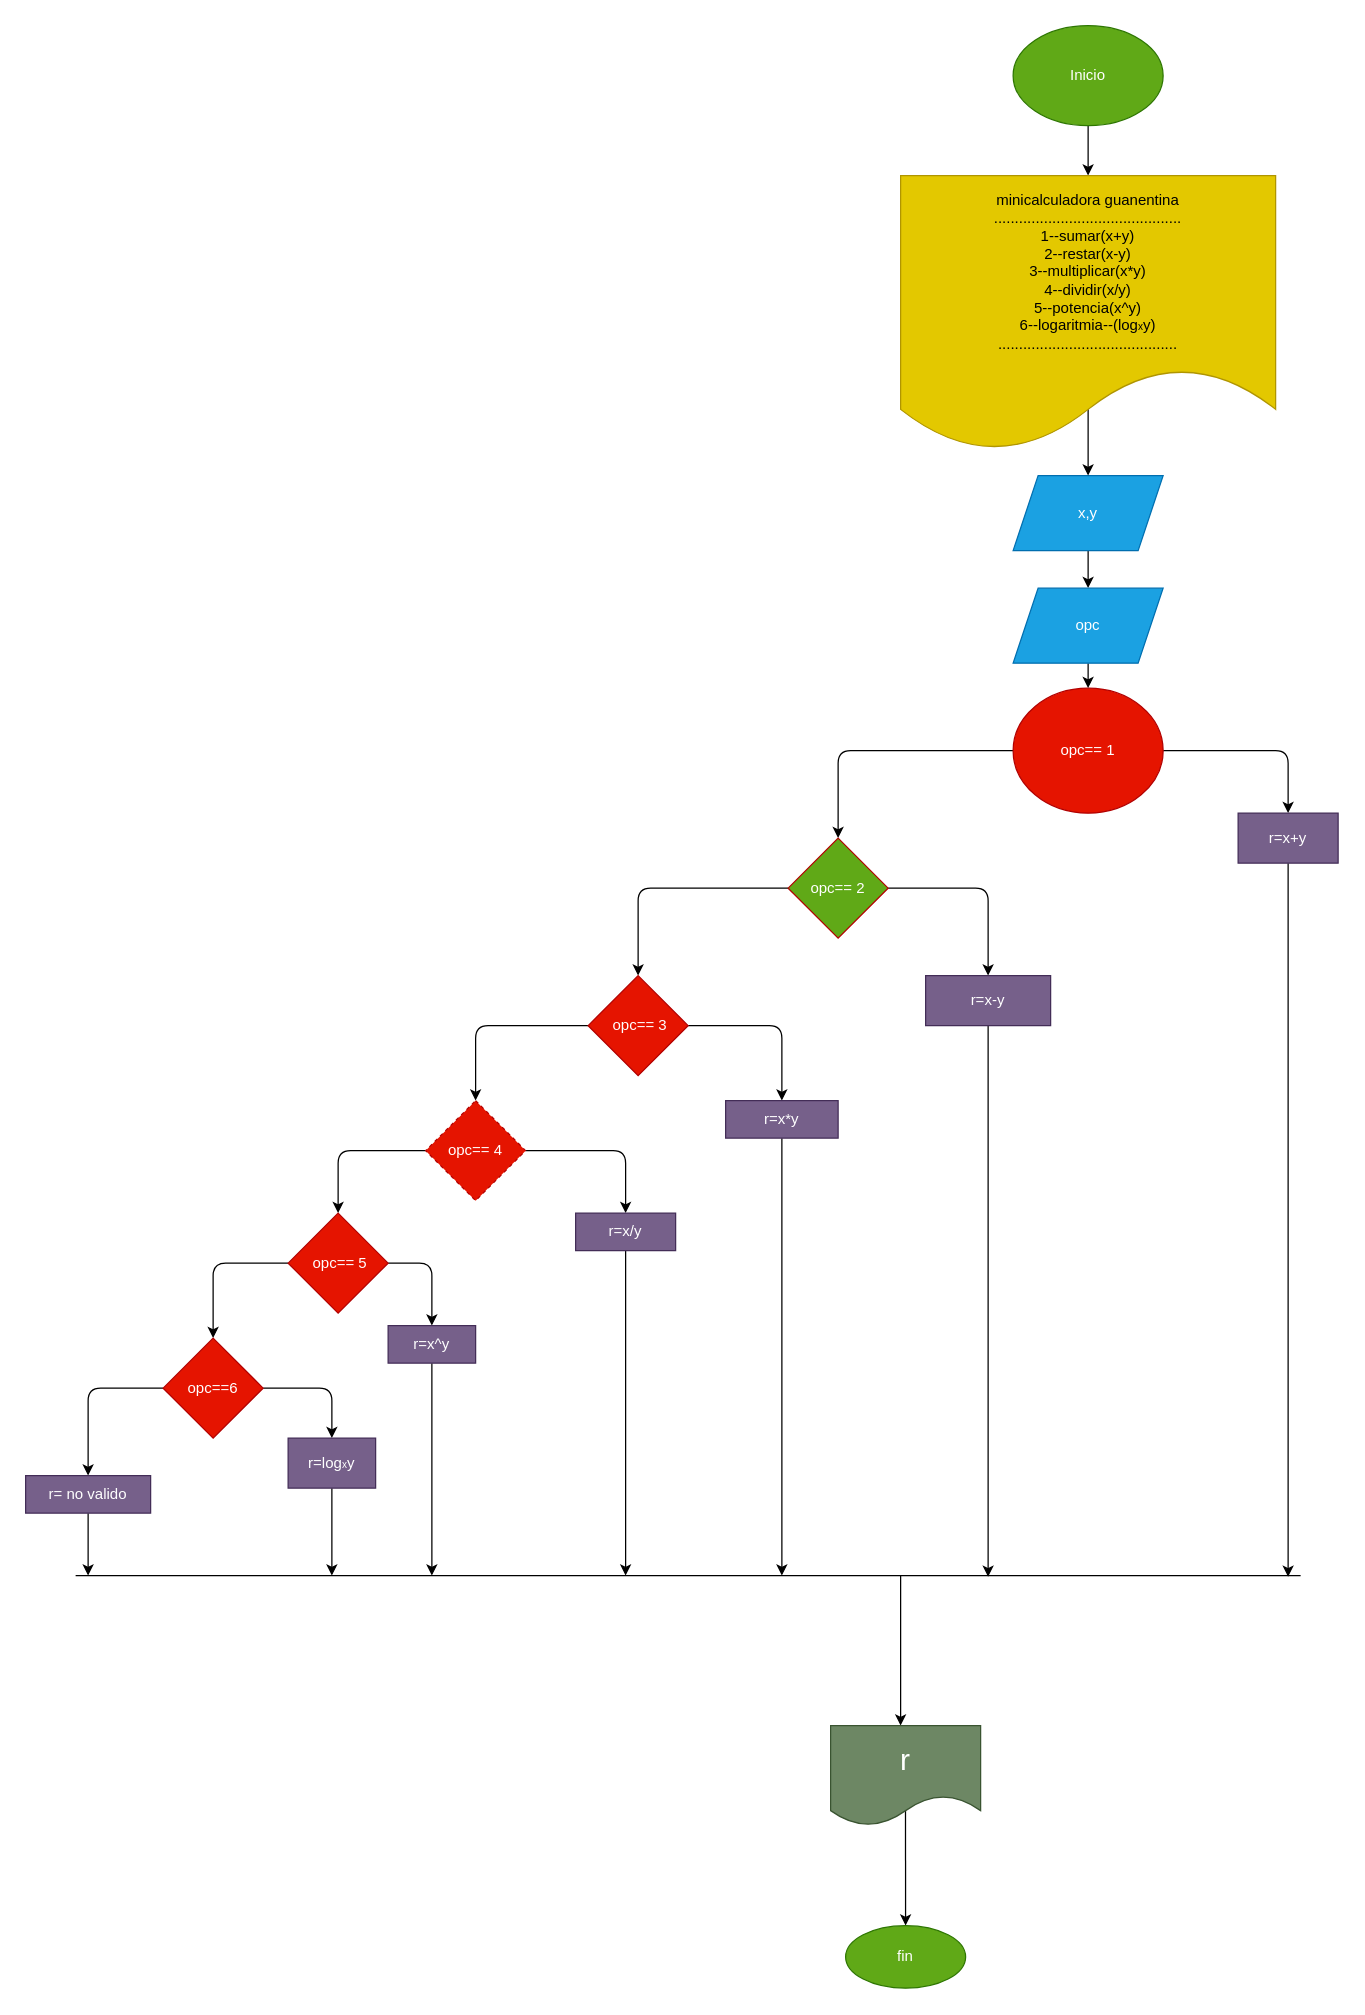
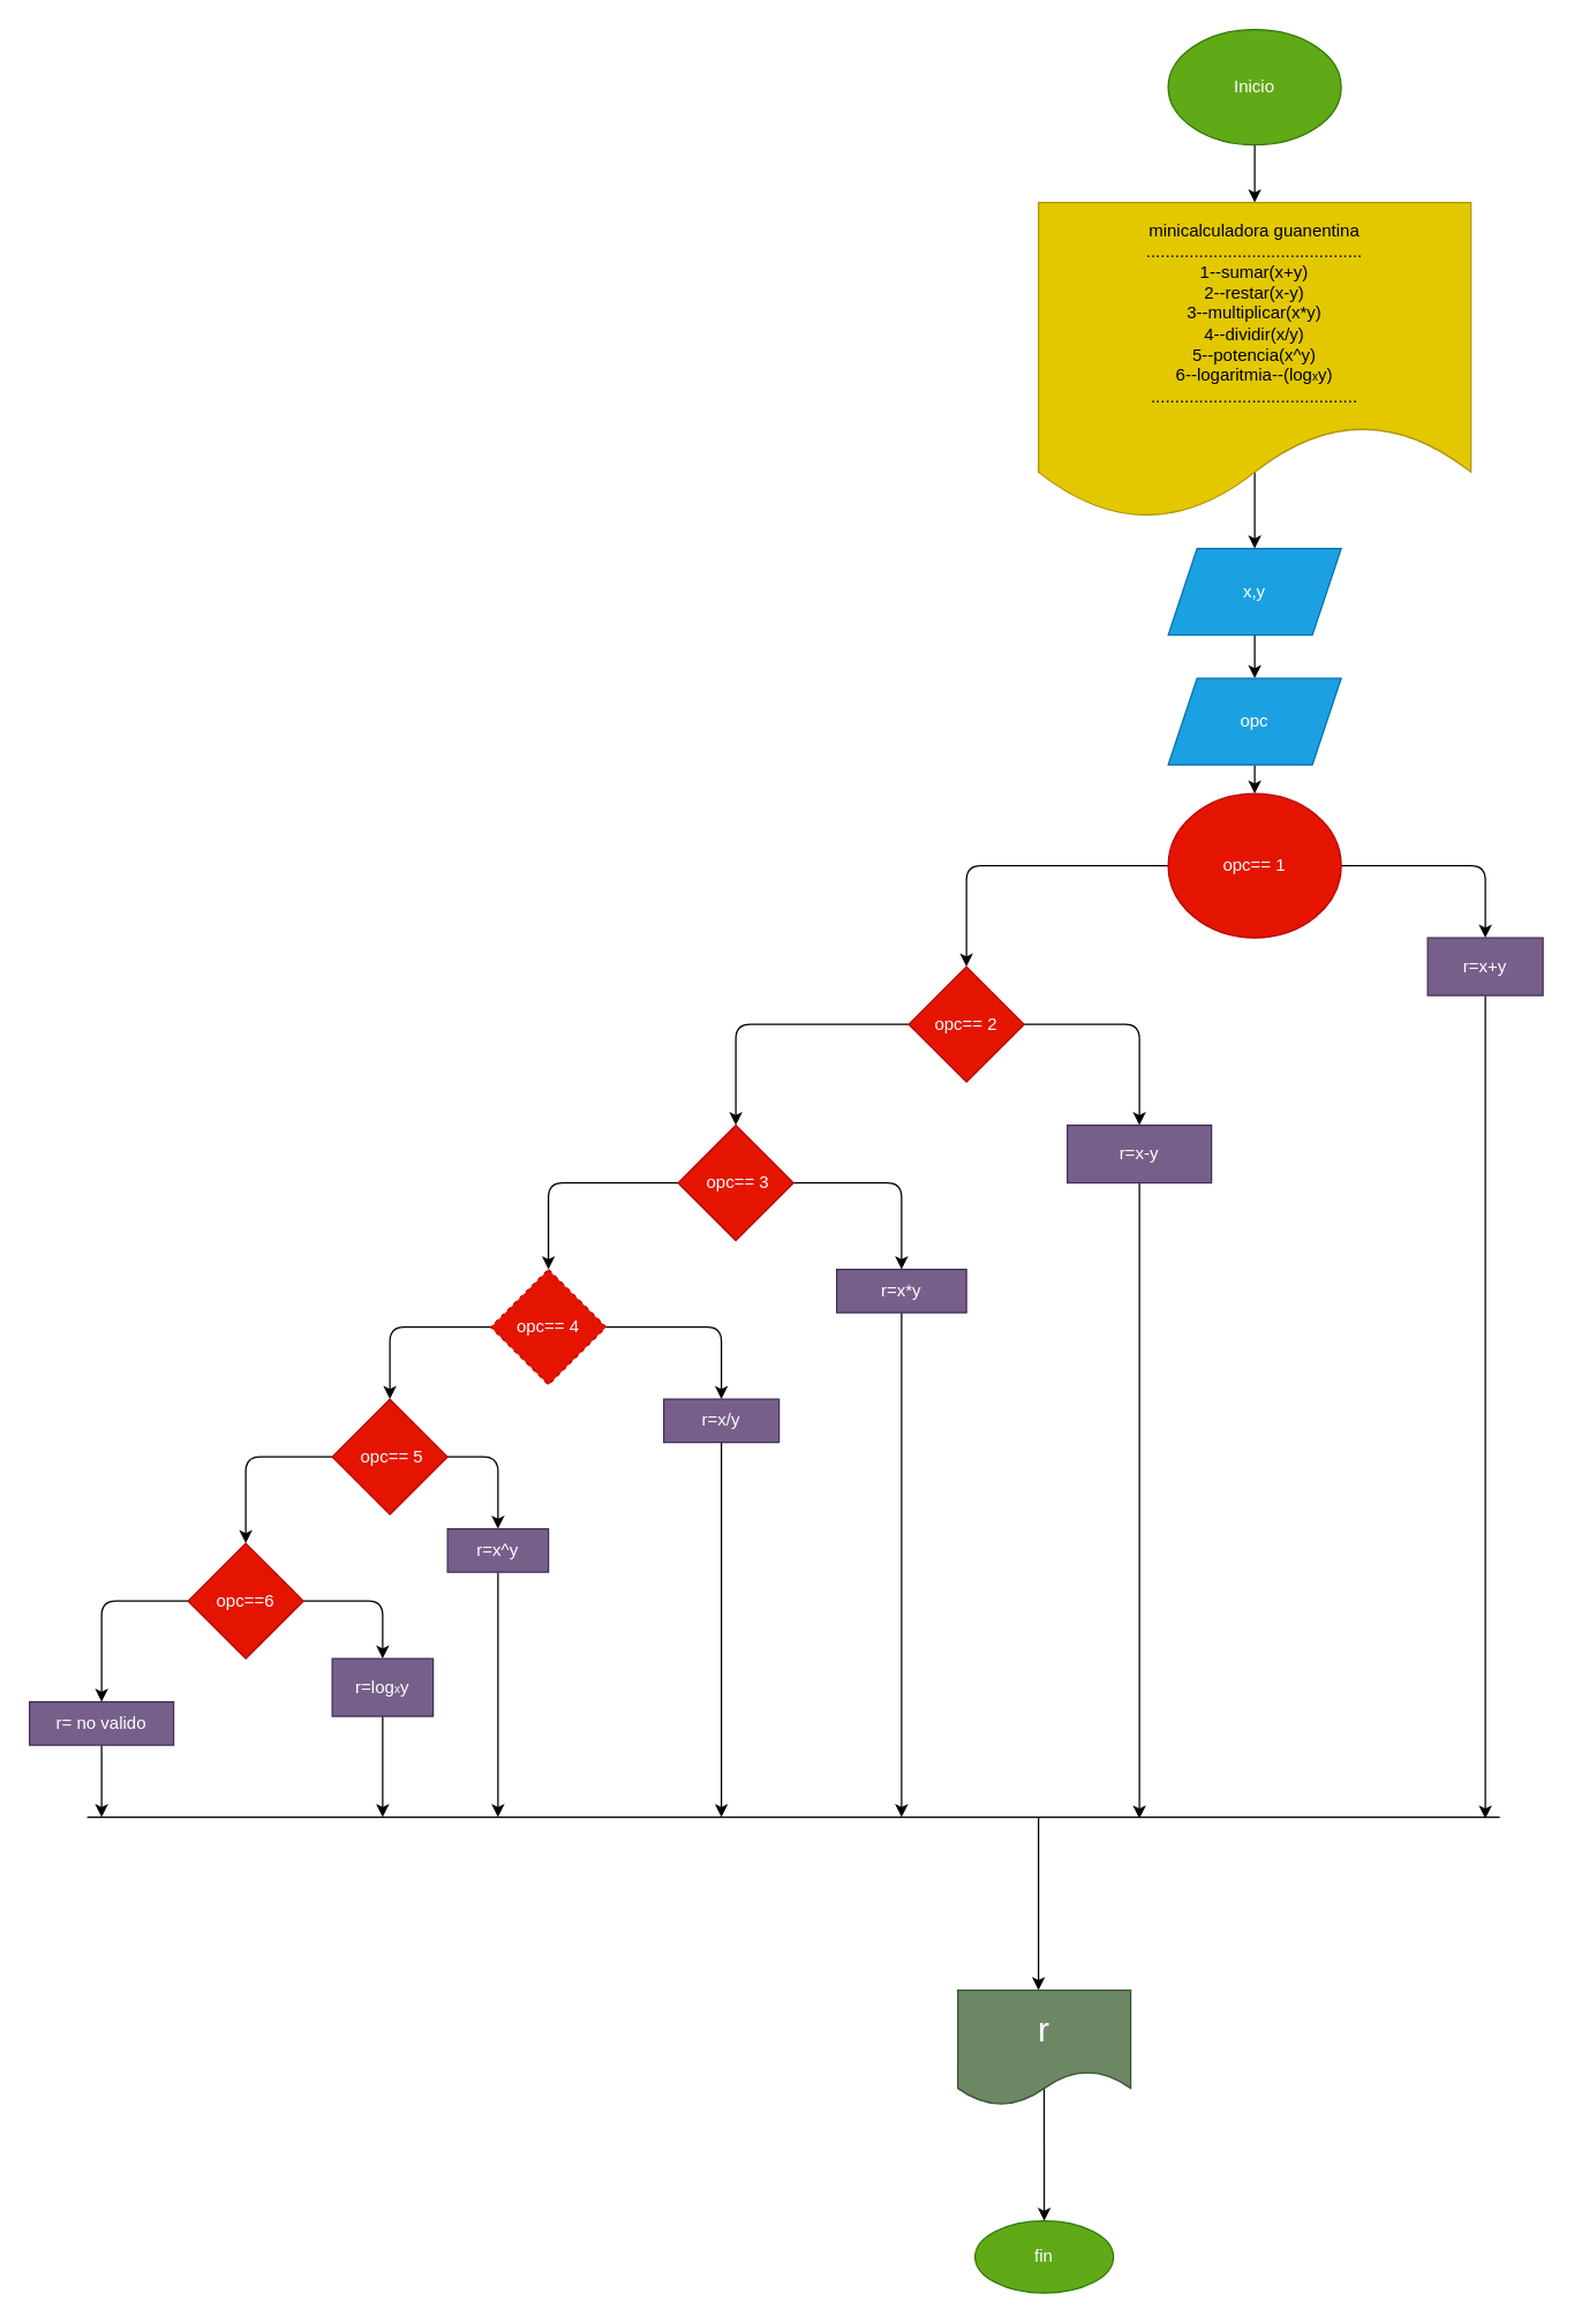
  <mxCell id="0" />
  <mxCell id="1" parent="0" />
  <mxCell id="2" value="" style="edgeStyle=none;html=1;" parent="1" source="3" target="39" edge="1"><mxGeometry relative="1" as="geometry" /></mxCell>
  <mxCell id="3" value="Inicio" style="ellipse;whiteSpace=wrap;html=1;fillColor=#60a917;fontColor=#ffffff;strokeColor=#2D7600;" parent="1" vertex="1"><mxGeometry x="810" y="20" width="120" height="80" as="geometry" /></mxCell>
  <mxCell id="4" value="" style="edgeStyle=none;html=1;" parent="1" source="5" target="15" edge="1"><mxGeometry relative="1" as="geometry" /></mxCell>
  <mxCell id="5" value="x,y" style="shape=parallelogram;perimeter=parallelogramPerimeter;whiteSpace=wrap;html=1;fixedSize=1;fillColor=#1ba1e2;fontColor=#ffffff;strokeColor=#006EAF;" parent="1" vertex="1"><mxGeometry x="810" y="380" width="120" height="60" as="geometry" /></mxCell>
  <mxCell id="6" style="edgeStyle=none;html=1;entryX=0.5;entryY=0;entryDx=0;entryDy=0;" parent="1" source="8" target="10" edge="1"><mxGeometry relative="1" as="geometry"><mxPoint x="1030" y="600" as="targetPoint" /><Array as="points"><mxPoint x="1030" y="600" /></Array></mxGeometry></mxCell>
  <mxCell id="7" value="" style="edgeStyle=none;html=1;" parent="1" source="8" target="18" edge="1"><mxGeometry relative="1" as="geometry"><Array as="points"><mxPoint x="670" y="600" /></Array></mxGeometry></mxCell>
  <mxCell id="8" value="opc== 1" style="ellipse;whiteSpace=wrap;html=1;fillColor=#e51400;fontColor=#ffffff;strokeColor=#B20000;" parent="1" vertex="1"><mxGeometry x="810" y="550" width="120" height="100" as="geometry" /></mxCell>
  <mxCell id="9" style="edgeStyle=none;html=1;" parent="1" source="10" edge="1"><mxGeometry relative="1" as="geometry"><mxPoint x="1030" y="1261" as="targetPoint" /></mxGeometry></mxCell>
  <mxCell id="10" value="r=x+y" style="whiteSpace=wrap;html=1;fillColor=#76608a;fontColor=#ffffff;strokeColor=#432D57;" parent="1" vertex="1"><mxGeometry x="990" y="650" width="80" height="40" as="geometry" /></mxCell>
  <mxCell id="11" value="" style="edgeStyle=none;html=1;" parent="1" source="13" target="27" edge="1"><mxGeometry relative="1" as="geometry"><Array as="points"><mxPoint x="500" y="920" /></Array></mxGeometry></mxCell>
  <mxCell id="12" value="" style="edgeStyle=none;html=1;" parent="1" source="13" target="30" edge="1"><mxGeometry relative="1" as="geometry"><Array as="points"><mxPoint x="270" y="920" /></Array></mxGeometry></mxCell>
  <mxCell id="13" value="opc== 4" style="rhombus;whiteSpace=wrap;html=1;fillColor=#e51400;fontColor=#ffffff;strokeColor=#B20000;dashed=1;" parent="1" vertex="1"><mxGeometry x="340" y="880" width="80" height="80" as="geometry" /></mxCell>
  <mxCell id="14" value="" style="edgeStyle=none;html=1;entryX=0.5;entryY=0;entryDx=0;entryDy=0;" parent="1" source="15" target="8" edge="1"><mxGeometry relative="1" as="geometry"><mxPoint x="870" y="550" as="targetPoint" /></mxGeometry></mxCell>
  <mxCell id="15" value="opc" style="shape=parallelogram;perimeter=parallelogramPerimeter;whiteSpace=wrap;html=1;fixedSize=1;fillColor=#1ba1e2;fontColor=#ffffff;strokeColor=#006EAF;" parent="1" vertex="1"><mxGeometry x="810" y="470" width="120" height="60" as="geometry" /></mxCell>
  <mxCell id="16" value="" style="edgeStyle=none;html=1;" parent="1" source="18" target="20" edge="1"><mxGeometry relative="1" as="geometry"><Array as="points"><mxPoint x="790" y="710" /></Array></mxGeometry></mxCell>
  <mxCell id="17" value="" style="edgeStyle=none;html=1;" parent="1" source="18" target="23" edge="1"><mxGeometry relative="1" as="geometry"><Array as="points"><mxPoint x="510" y="710" /></Array></mxGeometry></mxCell>
- <mxCell id="18" value="opc== 2" style="rhombus;whiteSpace=wrap;html=1;fillColor=#60a917;fontColor=#ffffff;strokeColor=#B20000;" parent="1" vertex="1"><mxGeometry x="630" y="670" width="80" height="80" as="geometry" /></mxCell>
+ <mxCell id="18" value="opc== 2" style="rhombus;whiteSpace=wrap;html=1;fillColor=#e51400;fontColor=#ffffff;strokeColor=#B20000;" parent="1" vertex="1"><mxGeometry x="630" y="670" width="80" height="80" as="geometry" /></mxCell>
  <mxCell id="19" style="edgeStyle=none;html=1;" parent="1" source="20" edge="1"><mxGeometry relative="1" as="geometry"><mxPoint x="790" y="1261" as="targetPoint" /></mxGeometry></mxCell>
  <mxCell id="20" value="r=x-y" style="whiteSpace=wrap;html=1;fillColor=#76608a;fontColor=#ffffff;strokeColor=#432D57;" parent="1" vertex="1"><mxGeometry x="740" y="780" width="100" height="40" as="geometry" /></mxCell>
  <mxCell id="21" value="" style="edgeStyle=none;html=1;" parent="1" source="23" target="25" edge="1"><mxGeometry relative="1" as="geometry"><Array as="points"><mxPoint x="625" y="820" /></Array></mxGeometry></mxCell>
  <mxCell id="22" style="edgeStyle=none;html=1;entryX=0.5;entryY=0;entryDx=0;entryDy=0;" parent="1" source="23" target="13" edge="1"><mxGeometry relative="1" as="geometry"><mxPoint x="390" y="820" as="targetPoint" /><Array as="points"><mxPoint x="380" y="820" /></Array></mxGeometry></mxCell>
  <mxCell id="23" value="&amp;nbsp;opc== 3" style="rhombus;whiteSpace=wrap;html=1;fillColor=#e51400;fontColor=#ffffff;strokeColor=#B20000;" parent="1" vertex="1"><mxGeometry x="470" y="780" width="80" height="80" as="geometry" /></mxCell>
  <mxCell id="24" style="edgeStyle=none;html=1;" parent="1" source="25" edge="1"><mxGeometry relative="1" as="geometry"><mxPoint x="625" y="1260" as="targetPoint" /></mxGeometry></mxCell>
  <mxCell id="25" value="r=x*y" style="whiteSpace=wrap;html=1;fillColor=#76608a;fontColor=#ffffff;strokeColor=#432D57;" parent="1" vertex="1"><mxGeometry x="580" y="880" width="90" height="30" as="geometry" /></mxCell>
  <mxCell id="26" style="edgeStyle=none;html=1;" parent="1" source="27" edge="1"><mxGeometry relative="1" as="geometry"><mxPoint x="500" y="1260" as="targetPoint" /></mxGeometry></mxCell>
  <mxCell id="27" value="r=x/y" style="whiteSpace=wrap;html=1;fillColor=#76608a;fontColor=#ffffff;strokeColor=#432D57;" parent="1" vertex="1"><mxGeometry x="460" y="970" width="80" height="30" as="geometry" /></mxCell>
  <mxCell id="28" value="" style="edgeStyle=none;html=1;" parent="1" source="30" target="32" edge="1"><mxGeometry relative="1" as="geometry"><Array as="points"><mxPoint x="345" y="1010" /></Array></mxGeometry></mxCell>
  <mxCell id="29" value="" style="edgeStyle=none;html=1;" parent="1" source="30" target="35" edge="1"><mxGeometry relative="1" as="geometry"><Array as="points"><mxPoint x="170" y="1010" /></Array></mxGeometry></mxCell>
  <mxCell id="30" value="&amp;nbsp;opc== 5" style="rhombus;whiteSpace=wrap;html=1;fillColor=#e51400;fontColor=#ffffff;strokeColor=#B20000;" parent="1" vertex="1"><mxGeometry x="230" y="970" width="80" height="80" as="geometry" /></mxCell>
  <mxCell id="31" style="edgeStyle=none;html=1;" parent="1" source="32" edge="1"><mxGeometry relative="1" as="geometry"><mxPoint x="345" y="1260" as="targetPoint" /></mxGeometry></mxCell>
  <mxCell id="32" value="r=x^y" style="whiteSpace=wrap;html=1;fillColor=#76608a;fontColor=#ffffff;strokeColor=#432D57;" parent="1" vertex="1"><mxGeometry x="310" y="1060" width="70" height="30" as="geometry" /></mxCell>
  <mxCell id="33" value="" style="edgeStyle=none;html=1;" parent="1" source="35" target="37" edge="1"><mxGeometry relative="1" as="geometry"><Array as="points"><mxPoint x="265" y="1110" /></Array></mxGeometry></mxCell>
  <mxCell id="34" value="" style="edgeStyle=none;html=1;entryX=0.5;entryY=0;entryDx=0;entryDy=0;" parent="1" source="35" target="46" edge="1"><mxGeometry relative="1" as="geometry"><mxPoint x="-10" y="1110" as="targetPoint" /><Array as="points"><mxPoint x="70" y="1110" /></Array></mxGeometry></mxCell>
  <mxCell id="35" value="&amp;nbsp;opc==6&amp;nbsp;" style="rhombus;whiteSpace=wrap;html=1;fillColor=#e51400;fontColor=#ffffff;strokeColor=#B20000;" parent="1" vertex="1"><mxGeometry x="130" y="1070" width="80" height="80" as="geometry" /></mxCell>
  <mxCell id="36" style="edgeStyle=none;html=1;" parent="1" source="37" edge="1"><mxGeometry relative="1" as="geometry"><mxPoint x="265" y="1260" as="targetPoint" /></mxGeometry></mxCell>
  <mxCell id="37" value="r=log&lt;font style=&quot;font-size: 8px;&quot;&gt;x&lt;/font&gt;y" style="whiteSpace=wrap;html=1;fillColor=#76608a;fontColor=#ffffff;strokeColor=#432D57;" parent="1" vertex="1"><mxGeometry x="230" y="1150" width="70" height="40" as="geometry" /></mxCell>
  <mxCell id="38" value="" style="edgeStyle=none;html=1;exitX=0.5;exitY=0.845;exitDx=0;exitDy=0;exitPerimeter=0;" parent="1" source="39" target="5" edge="1"><mxGeometry relative="1" as="geometry" /></mxCell>
  <mxCell id="39" value="minicalculadora guanentina&lt;br&gt;.............................................&lt;br&gt;1--sumar(x+y)&lt;br&gt;2--restar(x-y)&lt;br&gt;3--multiplicar(x*y)&lt;br&gt;4--dividir(x/y)&lt;br&gt;5--potencia(x^y)&lt;br&gt;6--logaritmia--(log&lt;font style=&quot;font-size: 8px;&quot;&gt;x&lt;/font&gt;y)&lt;br&gt;...........................................&lt;br&gt;" style="shape=document;whiteSpace=wrap;html=1;boundedLbl=1;fillColor=#e3c800;fontColor=#000000;strokeColor=#B09500;" parent="1" vertex="1"><mxGeometry x="720" y="140" width="300" height="220" as="geometry" /></mxCell>
  <mxCell id="40" value="" style="endArrow=none;html=1;" parent="1" edge="1"><mxGeometry width="50" height="50" relative="1" as="geometry"><mxPoint x="60" y="1260" as="sourcePoint" /><mxPoint x="1040" y="1260" as="targetPoint" /></mxGeometry></mxCell>
  <mxCell id="41" value="" style="endArrow=classic;html=1;" parent="1" edge="1"><mxGeometry width="50" height="50" relative="1" as="geometry"><mxPoint x="720" y="1260" as="sourcePoint" /><mxPoint x="720" y="1380" as="targetPoint" /></mxGeometry></mxCell>
  <mxCell id="42" value="" style="edgeStyle=none;html=1;exitX=0.499;exitY=0.841;exitDx=0;exitDy=0;exitPerimeter=0;" parent="1" source="43" target="44" edge="1"><mxGeometry relative="1" as="geometry" /></mxCell>
  <mxCell id="43" value="&lt;font style=&quot;font-size: 24px;&quot;&gt;r&lt;/font&gt;" style="shape=document;whiteSpace=wrap;html=1;boundedLbl=1;fillColor=#6d8764;fontColor=#ffffff;strokeColor=#3A5431;" parent="1" vertex="1"><mxGeometry x="664" y="1380" width="120" height="80" as="geometry" /></mxCell>
  <mxCell id="44" value="fin" style="ellipse;whiteSpace=wrap;html=1;fillColor=#60a917;strokeColor=#2D7600;fontColor=#ffffff;" parent="1" vertex="1"><mxGeometry x="676" y="1540" width="96" height="50" as="geometry" /></mxCell>
  <mxCell id="45" style="edgeStyle=none;html=1;" edge="1" parent="1" source="46"><mxGeometry relative="1" as="geometry"><mxPoint x="70" y="1260" as="targetPoint" /></mxGeometry></mxCell>
  <mxCell id="46" value="r= no valido" style="whiteSpace=wrap;html=1;fillColor=#76608a;strokeColor=#432D57;fontColor=#ffffff;" parent="1" vertex="1"><mxGeometry x="20" y="1180" width="100" height="30" as="geometry" /></mxCell>
